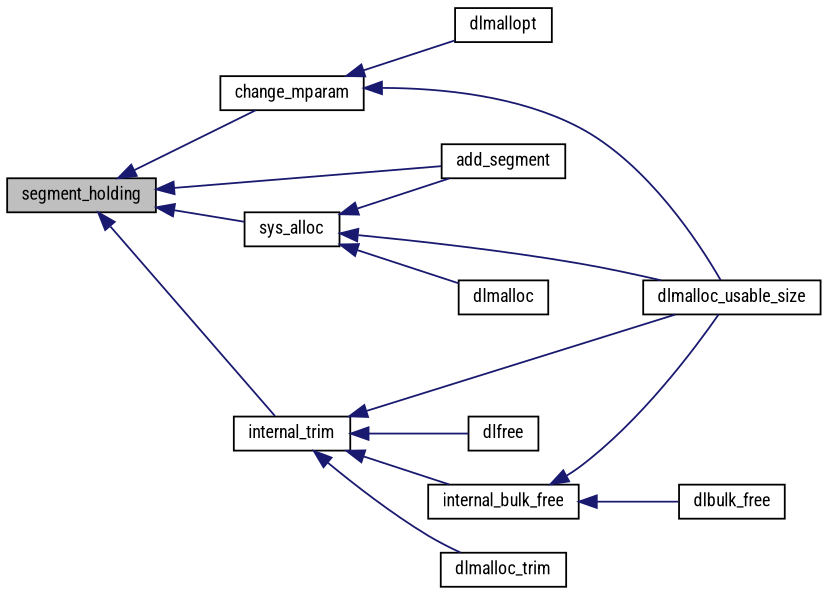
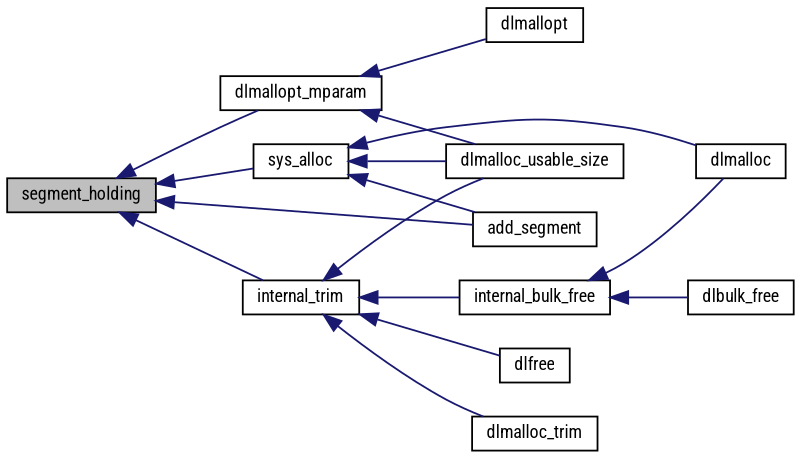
  digraph {
    fontname="Roboto Condensed"
    rankdir=LR
    node [color=black fillcolor=white fontname="Roboto Condensed" fontsize=10 shape=record style=filled]
    edge [color=midnightblue dir=back fontname="Roboto Condensed" fontsize=10 labelfontname=Helvetica labelfontsize=10 style=solid]
    n1 [fillcolor=grey75 fontcolor=black height=0.2 label=segment_holding width=0.4]
-   n2 [height=0.2 label=change_mparam width=0.4]
+   n2 [height=0.2 label=dlmallopt_mparam width=0.4]
    n3 [height=0.2 label=add_segment width=0.4]
    n4 [height=0.2 label=sys_alloc width=0.4]
    n5 [height=0.2 label=internal_trim width=0.4]
    n6 [height=0.2 label=dlmallopt width=0.4]
    n7 [height=0.2 label=dlmalloc_usable_size width=0.4]
    n8 [height=0.2 label=dlmalloc width=0.4]
    n9 [height=0.2 label=dlfree width=0.4]
    n10 [height=0.2 label=internal_bulk_free width=0.4]
    n11 [height=0.2 label=dlmalloc_trim width=0.4]
    n12 [height=0.2 label=dlbulk_free width=0.4]
    n1 -> n2
    n1 -> n3
    n1 -> n4
    n1 -> n5
    n2 -> n6
    n2 -> n7
    n4 -> n3
    n4 -> n7
    n4 -> n8
    n5 -> n7
    n5 -> n9
    n5 -> n10
    n5 -> n11
-   n10 -> n7
+   n10 -> n8
    n10 -> n12
  }
